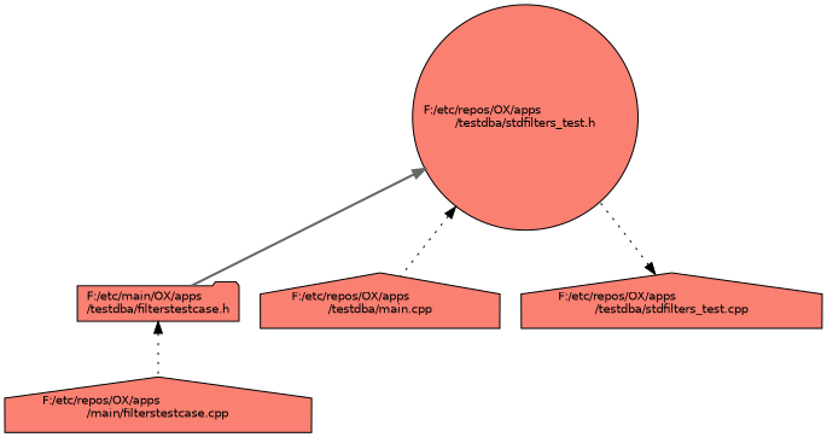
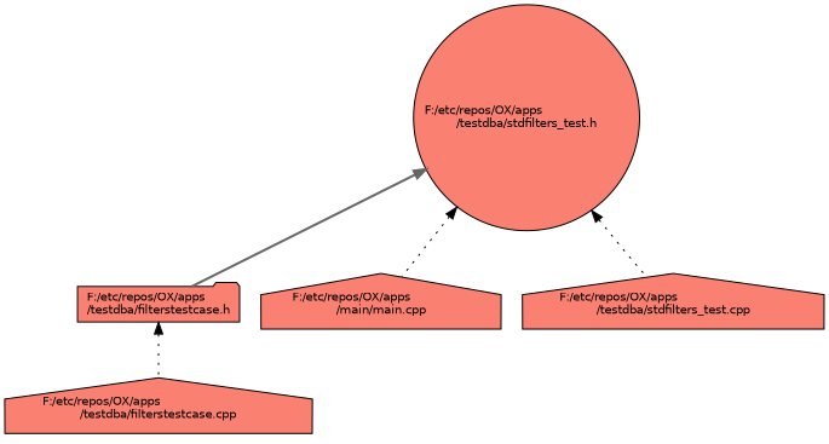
  digraph {
    fontname="DejaVu Sans"
    node [color=black fillcolor=salmon fontname="DejaVu Sans" fontsize=10 shape=house style=filled]
    edge [color=black dir=back fontname="DejaVu Sans" fontsize=10 labelfontname=Helvetica labelfontsize=10 style=dotted]
-   n1 [fontcolor=black height=0.2 label="F:/etc/main/OX/apps\l/testdba/filterstestcase.h" shape=folder width=0.4]
-   n2 [height=0.2 label="F:/etc/repos/OX/apps\l/main/filterstestcase.cpp" width=0.4]
+   n1 [fontcolor=black height=0.2 label="F:/etc/repos/OX/apps\l/testdba/filterstestcase.h" shape=folder width=0.4]
+   n2 [height=0.2 label="F:/etc/repos/OX/apps\l/testdba/filterstestcase.cpp" width=0.4]
    n3 [height=0.2 label="F:/etc/repos/OX/apps\l/testdba/stdfilters_test.h" shape=circle width=0.4]
-   n4 [height=0.2 label="F:/etc/repos/OX/apps\l/testdba/main.cpp" width=0.4]
+   n4 [height=0.2 label="F:/etc/repos/OX/apps\l/main/main.cpp" width=0.4]
    n5 [height=0.2 label="F:/etc/repos/OX/apps\l/testdba/stdfilters_test.cpp" width=0.4]
    n1 -> n2
    n3 -> n1 [color=gray40 style=bold]
    n3 -> n4
-   n5 -> n3
+   n3 -> n5
  }
